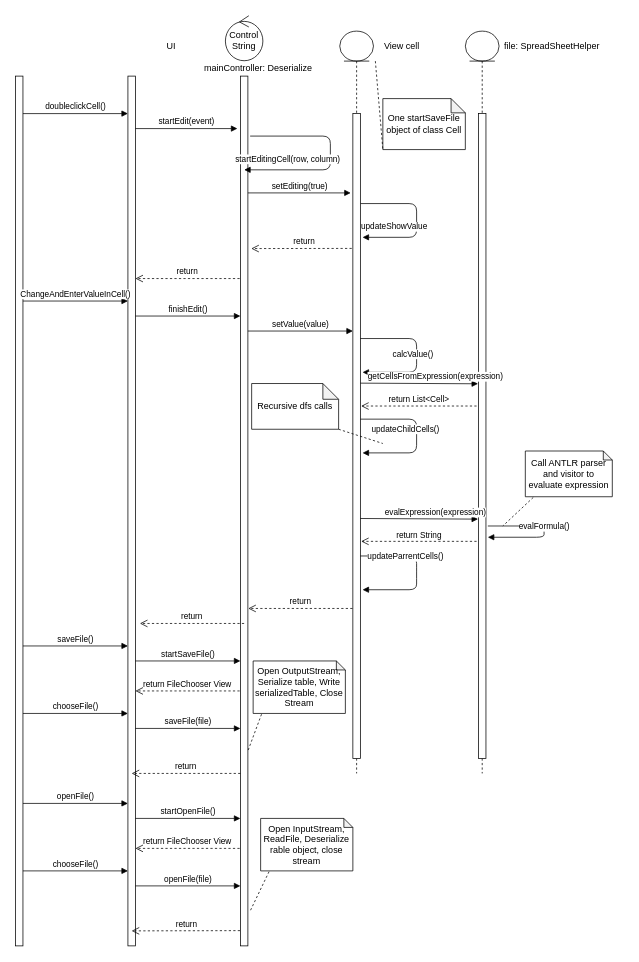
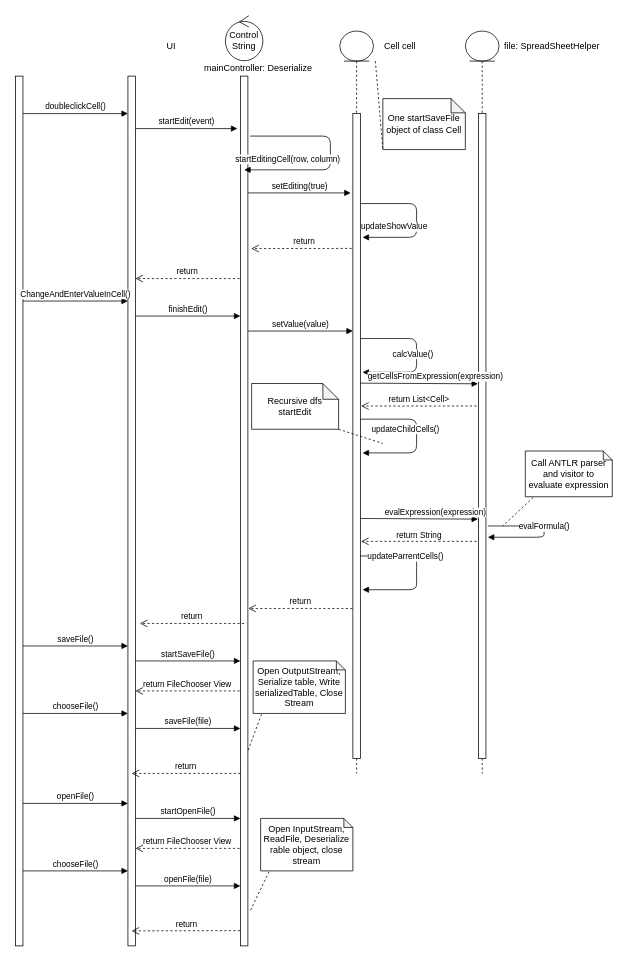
  <mxCell id="0" />
  <mxCell id="1" parent="0" />
  <mxCell id="2" value="" style="html=1;points=[];perimeter=orthogonalPerimeter;" parent="1" vertex="1"><mxGeometry x="20" y="101" width="10" height="1160" as="geometry" /></mxCell>
  <mxCell id="3" value="Control String" style="ellipse;shape=umlControl;whiteSpace=wrap;html=1;" parent="1" vertex="1"><mxGeometry x="300" y="20.5" width="50" height="60" as="geometry" /></mxCell>
  <mxCell id="4" value="" style="html=1;points=[];perimeter=orthogonalPerimeter;" parent="1" vertex="1"><mxGeometry x="170" y="101" width="10" height="1160" as="geometry" /></mxCell>
  <mxCell id="5" value="" style="html=1;points=[];perimeter=orthogonalPerimeter;" parent="1" vertex="1"><mxGeometry x="320" y="101" width="10" height="1160" as="geometry" /></mxCell>
  <mxCell id="6" value="UI&lt;br&gt;" style="text;html=1;resizable=0;points=[];autosize=1;align=left;verticalAlign=top;spacingTop=-4;" parent="1" vertex="1"><mxGeometry x="220" y="51" width="30" height="10" as="geometry" /></mxCell>
  <mxCell id="7" value="mainController: Deserialize" style="text;html=1;resizable=0;points=[];autosize=1;align=left;verticalAlign=top;spacingTop=-4;" parent="1" vertex="1"><mxGeometry x="270" y="80.5" width="180" height="10" as="geometry" /></mxCell>
  <mxCell id="8" value="doubleclickCell()" style="html=1;verticalAlign=bottom;endArrow=block;" parent="1" target="4" edge="1"><mxGeometry width="80" relative="1" as="geometry"><mxPoint x="30" y="151" as="sourcePoint" /><mxPoint x="110" y="151" as="targetPoint" /></mxGeometry></mxCell>
  <mxCell id="9" value="startEdit(event)" style="html=1;verticalAlign=bottom;endArrow=block;" parent="1" edge="1"><mxGeometry width="80" relative="1" as="geometry"><mxPoint x="180" y="171" as="sourcePoint" /><mxPoint x="316" y="171" as="targetPoint" /></mxGeometry></mxCell>
  <mxCell id="10" value="startEditingCell(row, column)" style="html=1;verticalAlign=bottom;endArrow=block;" parent="1" edge="1"><mxGeometry x="0.562" y="-5" width="80" relative="1" as="geometry"><mxPoint x="333" y="181" as="sourcePoint" /><mxPoint x="325" y="226" as="targetPoint" /><Array as="points"><mxPoint x="440" y="181" /><mxPoint x="440" y="226" /></Array><mxPoint as="offset" /></mxGeometry></mxCell>
  <mxCell id="11" value="setEditing(true)" style="html=1;verticalAlign=bottom;endArrow=block;entryX=-0.288;entryY=0.123;entryDx=0;entryDy=0;entryPerimeter=0;" parent="1" source="5" target="18" edge="1"><mxGeometry width="80" relative="1" as="geometry"><mxPoint x="340" y="301" as="sourcePoint" /><mxPoint x="450" y="301" as="targetPoint" /></mxGeometry></mxCell>
  <mxCell id="12" value="" style="shape=umlLifeline;participant=umlEntity;perimeter=lifelinePerimeter;whiteSpace=wrap;html=1;container=1;collapsible=0;recursiveResize=0;verticalAlign=top;spacingTop=36;labelBackgroundColor=#ffffff;outlineConnect=0;" parent="1" vertex="1"><mxGeometry x="452.5" y="41" width="45" height="990" as="geometry" /></mxCell>
  <mxCell id="13" value="One startSaveFile object of class Cell" style="shape=note;whiteSpace=wrap;html=1;backgroundOutline=1;darkOpacity=0.05;size=19;" parent="1" vertex="1"><mxGeometry x="510" y="131" width="110" height="68" as="geometry" /></mxCell>
  <mxCell id="14" value="" style="endArrow=none;dashed=1;html=1;entryX=0;entryY=1;entryDx=0;entryDy=0;entryPerimeter=0;" parent="1" target="13" edge="1"><mxGeometry width="50" height="50" relative="1" as="geometry"><mxPoint x="500" y="81" as="sourcePoint" /><mxPoint x="627.5" y="9" as="targetPoint" /></mxGeometry></mxCell>
- <mxCell id="15" value="View cell&lt;br&gt;" style="text;html=1;resizable=0;points=[];autosize=1;align=left;verticalAlign=top;spacingTop=-4;" parent="1" vertex="1"><mxGeometry x="510" y="51" width="60" height="10" as="geometry" /></mxCell>
+ <mxCell id="15" value="Cell cell&lt;br&gt;" style="text;html=1;resizable=0;points=[];autosize=1;align=left;verticalAlign=top;spacingTop=-4;" parent="1" vertex="1"><mxGeometry x="510" y="51" width="60" height="10" as="geometry" /></mxCell>
  <mxCell id="16" value="updateShowValue" style="html=1;verticalAlign=bottom;endArrow=block;entryX=1.291;entryY=0.133;entryDx=0;entryDy=0;entryPerimeter=0;" parent="1" edge="1"><mxGeometry x="0.562" y="-5" width="80" relative="1" as="geometry"><mxPoint x="480" y="271" as="sourcePoint" /><mxPoint x="482.91" y="316.02" as="targetPoint" /><Array as="points"><mxPoint x="555" y="271" /><mxPoint x="555" y="316" /></Array><mxPoint as="offset" /></mxGeometry></mxCell>
  <mxCell id="17" value="return" style="html=1;verticalAlign=bottom;endArrow=open;dashed=1;endSize=8;exitX=0;exitY=0.17;exitDx=0;exitDy=0;exitPerimeter=0;" parent="1" edge="1"><mxGeometry relative="1" as="geometry"><mxPoint x="474.5" y="330.8" as="sourcePoint" /><mxPoint x="334.5" y="331" as="targetPoint" /></mxGeometry></mxCell>
  <mxCell id="18" value="" style="html=1;points=[];perimeter=orthogonalPerimeter;" parent="1" vertex="1"><mxGeometry x="470" y="151" width="10" height="860" as="geometry" /></mxCell>
  <mxCell id="19" value="return" style="html=1;verticalAlign=bottom;endArrow=open;dashed=1;endSize=8;" parent="1" target="4" edge="1"><mxGeometry relative="1" as="geometry"><mxPoint x="319" y="371" as="sourcePoint" /><mxPoint x="180" y="341" as="targetPoint" /></mxGeometry></mxCell>
  <mxCell id="20" value="ChangeAndEnterValueInCell()&lt;br&gt;" style="html=1;verticalAlign=bottom;endArrow=block;" parent="1" edge="1"><mxGeometry width="80" relative="1" as="geometry"><mxPoint x="30" y="401" as="sourcePoint" /><mxPoint x="170" y="401" as="targetPoint" /></mxGeometry></mxCell>
  <mxCell id="21" value="setValue(value)" style="html=1;verticalAlign=bottom;endArrow=block;" parent="1" edge="1"><mxGeometry width="80" relative="1" as="geometry"><mxPoint x="330" y="441" as="sourcePoint" /><mxPoint x="470" y="441" as="targetPoint" /></mxGeometry></mxCell>
  <mxCell id="22" value="finishEdit()" style="html=1;verticalAlign=bottom;endArrow=block;" parent="1" edge="1"><mxGeometry width="80" relative="1" as="geometry"><mxPoint x="180" y="421" as="sourcePoint" /><mxPoint x="320" y="421" as="targetPoint" /></mxGeometry></mxCell>
  <mxCell id="23" value="calcValue()" style="html=1;verticalAlign=bottom;endArrow=block;entryX=1.291;entryY=0.133;entryDx=0;entryDy=0;entryPerimeter=0;" parent="1" edge="1"><mxGeometry x="0.093" y="-5" width="80" relative="1" as="geometry"><mxPoint x="480" y="451" as="sourcePoint" /><mxPoint x="482.91" y="496.02" as="targetPoint" /><Array as="points"><mxPoint x="555" y="451" /><mxPoint x="555" y="496" /></Array><mxPoint as="offset" /></mxGeometry></mxCell>
  <mxCell id="24" value="" style="shape=umlLifeline;participant=umlEntity;perimeter=lifelinePerimeter;whiteSpace=wrap;html=1;container=1;collapsible=0;recursiveResize=0;verticalAlign=top;spacingTop=36;labelBackgroundColor=#ffffff;outlineConnect=0;" parent="1" vertex="1"><mxGeometry x="620" y="41" width="45" height="990" as="geometry" /></mxCell>
  <mxCell id="25" value="" style="html=1;points=[];perimeter=orthogonalPerimeter;" parent="1" vertex="1"><mxGeometry x="637.5" y="151" width="10" height="860" as="geometry" /></mxCell>
  <mxCell id="26" value="file: SpreadSheetHelper&lt;br&gt;" style="text;html=1;resizable=0;points=[];autosize=1;align=left;verticalAlign=top;spacingTop=-4;" parent="1" vertex="1"><mxGeometry x="669.5" y="51" width="160" height="10" as="geometry" /></mxCell>
  <mxCell id="27" value="updateChildCells()" style="html=1;verticalAlign=bottom;endArrow=block;entryX=1.291;entryY=0.133;entryDx=0;entryDy=0;entryPerimeter=0;" parent="1" edge="1"><mxGeometry x="0.015" y="-15" width="80" relative="1" as="geometry"><mxPoint x="480" y="558.5" as="sourcePoint" /><mxPoint x="482.91" y="603.52" as="targetPoint" /><Array as="points"><mxPoint x="555" y="558.5" /><mxPoint x="555" y="603.5" /></Array><mxPoint as="offset" /></mxGeometry></mxCell>
  <mxCell id="28" value="evalFormula()" style="html=1;verticalAlign=bottom;endArrow=block;entryX=1.248;entryY=0.657;entryDx=0;entryDy=0;entryPerimeter=0;" parent="1" target="25" edge="1"><mxGeometry x="0.093" y="-5" width="80" relative="1" as="geometry"><mxPoint x="650" y="701" as="sourcePoint" /><mxPoint x="652.91" y="746.02" as="targetPoint" /><Array as="points"><mxPoint x="725" y="701" /><mxPoint x="725" y="716" /></Array><mxPoint as="offset" /></mxGeometry></mxCell>
- <mxCell id="29" value="Recursive dfs calls&lt;br&gt;" style="shape=note;whiteSpace=wrap;html=1;backgroundOutline=1;darkOpacity=0.05;size=21;" parent="1" vertex="1"><mxGeometry x="335" y="511" width="116" height="61" as="geometry" /></mxCell>
+ <mxCell id="29" value="Recursive dfs startEdit&lt;br&gt;" style="shape=note;whiteSpace=wrap;html=1;backgroundOutline=1;darkOpacity=0.05;size=21;" parent="1" vertex="1"><mxGeometry x="335" y="511" width="116" height="61" as="geometry" /></mxCell>
  <mxCell id="30" value="" style="endArrow=none;dashed=1;html=1;exitX=1;exitY=1;exitDx=0;exitDy=0;exitPerimeter=0;" parent="1" source="29" edge="1"><mxGeometry width="50" height="50" relative="1" as="geometry"><mxPoint x="520" y="671" as="sourcePoint" /><mxPoint x="510" y="591" as="targetPoint" /></mxGeometry></mxCell>
  <mxCell id="31" value="getCellsFromExpression(expression)" style="html=1;verticalAlign=bottom;endArrow=block;entryX=-0.054;entryY=0.419;entryDx=0;entryDy=0;entryPerimeter=0;" parent="1" target="25" edge="1"><mxGeometry x="0.274" width="80" relative="1" as="geometry"><mxPoint x="480" y="510.5" as="sourcePoint" /><mxPoint x="620" y="510.5" as="targetPoint" /><mxPoint as="offset" /></mxGeometry></mxCell>
  <mxCell id="32" value="return List&amp;lt;Cell&amp;gt;" style="html=1;verticalAlign=bottom;endArrow=open;dashed=1;endSize=8;" parent="1" edge="1"><mxGeometry relative="1" as="geometry"><mxPoint x="635" y="541" as="sourcePoint" /><mxPoint x="481" y="541" as="targetPoint" /></mxGeometry></mxCell>
  <mxCell id="33" value="evalExpression(expression)" style="html=1;verticalAlign=bottom;endArrow=block;entryX=-0.054;entryY=0.419;entryDx=0;entryDy=0;entryPerimeter=0;" parent="1" edge="1"><mxGeometry x="0.274" width="80" relative="1" as="geometry"><mxPoint x="480" y="691" as="sourcePoint" /><mxPoint x="636.96" y="691.84" as="targetPoint" /><mxPoint as="offset" /></mxGeometry></mxCell>
  <mxCell id="34" value="return String" style="html=1;verticalAlign=bottom;endArrow=open;dashed=1;endSize=8;" parent="1" edge="1"><mxGeometry relative="1" as="geometry"><mxPoint x="635" y="721.5" as="sourcePoint" /><mxPoint x="481" y="721.5" as="targetPoint" /></mxGeometry></mxCell>
  <mxCell id="35" value="updateParrentCells()" style="html=1;verticalAlign=bottom;endArrow=block;entryX=1.291;entryY=0.133;entryDx=0;entryDy=0;entryPerimeter=0;" parent="1" edge="1"><mxGeometry x="-0.115" y="-15" width="80" relative="1" as="geometry"><mxPoint x="480" y="741" as="sourcePoint" /><mxPoint x="482.91" y="786.02" as="targetPoint" /><Array as="points"><mxPoint x="555" y="741" /><mxPoint x="555" y="761" /><mxPoint x="555" y="786" /></Array><mxPoint as="offset" /></mxGeometry></mxCell>
  <mxCell id="36" value="return" style="html=1;verticalAlign=bottom;endArrow=open;dashed=1;endSize=8;" parent="1" edge="1"><mxGeometry relative="1" as="geometry"><mxPoint x="469.5" y="811" as="sourcePoint" /><mxPoint x="330.5" y="811" as="targetPoint" /></mxGeometry></mxCell>
  <mxCell id="37" value="return" style="html=1;verticalAlign=bottom;endArrow=open;dashed=1;endSize=8;" parent="1" edge="1"><mxGeometry relative="1" as="geometry"><mxPoint x="325" y="831" as="sourcePoint" /><mxPoint x="186" y="831" as="targetPoint" /></mxGeometry></mxCell>
  <mxCell id="38" value="Call ANTLR parser and visitor to evaluate expression" style="shape=note;whiteSpace=wrap;html=1;backgroundOutline=1;darkOpacity=0.05;size=12;" parent="1" vertex="1"><mxGeometry x="700" y="601" width="116" height="61" as="geometry" /></mxCell>
  <mxCell id="39" value="" style="endArrow=none;dashed=1;html=1;exitX=0.091;exitY=1.015;exitDx=0;exitDy=0;exitPerimeter=0;" parent="1" source="38" edge="1"><mxGeometry width="50" height="50" relative="1" as="geometry"><mxPoint x="915" y="696" as="sourcePoint" /><mxPoint x="670" y="701" as="targetPoint" /></mxGeometry></mxCell>
  <mxCell id="40" value="saveFile()" style="html=1;verticalAlign=bottom;endArrow=block;" parent="1" edge="1"><mxGeometry width="80" relative="1" as="geometry"><mxPoint x="30" y="861" as="sourcePoint" /><mxPoint x="170" y="861" as="targetPoint" /></mxGeometry></mxCell>
  <mxCell id="41" value="startSaveFile()" style="html=1;verticalAlign=bottom;endArrow=block;" parent="1" edge="1"><mxGeometry width="80" relative="1" as="geometry"><mxPoint x="180" y="881" as="sourcePoint" /><mxPoint x="320" y="881" as="targetPoint" /></mxGeometry></mxCell>
  <mxCell id="42" value="return FileChooser View" style="html=1;verticalAlign=bottom;endArrow=open;dashed=1;endSize=8;" parent="1" edge="1"><mxGeometry relative="1" as="geometry"><mxPoint x="319" y="921" as="sourcePoint" /><mxPoint x="180" y="921" as="targetPoint" /></mxGeometry></mxCell>
  <mxCell id="43" value="chooseFile()" style="html=1;verticalAlign=bottom;endArrow=block;" parent="1" edge="1"><mxGeometry width="80" relative="1" as="geometry"><mxPoint x="30" y="951" as="sourcePoint" /><mxPoint x="170" y="951" as="targetPoint" /></mxGeometry></mxCell>
  <mxCell id="44" value="saveFile(file)" style="html=1;verticalAlign=bottom;endArrow=block;" parent="1" edge="1"><mxGeometry width="80" relative="1" as="geometry"><mxPoint x="180" y="971" as="sourcePoint" /><mxPoint x="320" y="971" as="targetPoint" /></mxGeometry></mxCell>
  <mxCell id="45" value="Open OutputStream, Serialize table, Write serializedTable, Close Stream" style="shape=note;whiteSpace=wrap;html=1;backgroundOutline=1;darkOpacity=0.05;size=12;" parent="1" vertex="1"><mxGeometry x="337" y="881" width="123" height="70" as="geometry" /></mxCell>
  <mxCell id="46" value="" style="endArrow=none;dashed=1;html=1;exitX=0.091;exitY=1.015;exitDx=0;exitDy=0;exitPerimeter=0;" parent="1" source="45" edge="1"><mxGeometry width="50" height="50" relative="1" as="geometry"><mxPoint x="575" y="996" as="sourcePoint" /><mxPoint x="330" y="1001" as="targetPoint" /></mxGeometry></mxCell>
  <mxCell id="47" value="return" style="html=1;verticalAlign=bottom;endArrow=open;dashed=1;endSize=8;" parent="1" edge="1"><mxGeometry relative="1" as="geometry"><mxPoint x="320" y="1031" as="sourcePoint" /><mxPoint x="175" y="1031" as="targetPoint" /></mxGeometry></mxCell>
  <mxCell id="48" value="openFile()" style="html=1;verticalAlign=bottom;endArrow=block;" parent="1" edge="1"><mxGeometry width="80" relative="1" as="geometry"><mxPoint x="30" y="1071" as="sourcePoint" /><mxPoint x="170" y="1071" as="targetPoint" /></mxGeometry></mxCell>
  <mxCell id="49" value="startOpenFile()" style="html=1;verticalAlign=bottom;endArrow=block;" parent="1" edge="1"><mxGeometry width="80" relative="1" as="geometry"><mxPoint x="180" y="1091" as="sourcePoint" /><mxPoint x="320" y="1091" as="targetPoint" /></mxGeometry></mxCell>
  <mxCell id="50" value="return FileChooser View" style="html=1;verticalAlign=bottom;endArrow=open;dashed=1;endSize=8;" parent="1" edge="1"><mxGeometry relative="1" as="geometry"><mxPoint x="319" y="1131" as="sourcePoint" /><mxPoint x="180" y="1131" as="targetPoint" /></mxGeometry></mxCell>
  <mxCell id="51" value="chooseFile()" style="html=1;verticalAlign=bottom;endArrow=block;" parent="1" edge="1"><mxGeometry width="80" relative="1" as="geometry"><mxPoint x="30" y="1161" as="sourcePoint" /><mxPoint x="170" y="1161" as="targetPoint" /></mxGeometry></mxCell>
  <mxCell id="52" value="openFile(file)" style="html=1;verticalAlign=bottom;endArrow=block;" parent="1" edge="1"><mxGeometry width="80" relative="1" as="geometry"><mxPoint x="180" y="1181" as="sourcePoint" /><mxPoint x="320" y="1181" as="targetPoint" /></mxGeometry></mxCell>
  <mxCell id="53" value="return" style="html=1;verticalAlign=bottom;endArrow=open;dashed=1;endSize=8;exitX=-0.05;exitY=0.989;exitDx=0;exitDy=0;exitPerimeter=0;" parent="1" edge="1"><mxGeometry relative="1" as="geometry"><mxPoint x="319.5" y="1240.66" as="sourcePoint" /><mxPoint x="175" y="1241" as="targetPoint" /></mxGeometry></mxCell>
  <mxCell id="54" value="Open InputStream, ReadFile, Deserialize rable object, close stream" style="shape=note;whiteSpace=wrap;html=1;backgroundOutline=1;darkOpacity=0.05;size=12;" parent="1" vertex="1"><mxGeometry x="347" y="1091" width="123" height="70" as="geometry" /></mxCell>
  <mxCell id="55" value="" style="endArrow=none;dashed=1;html=1;exitX=0.091;exitY=1.015;exitDx=0;exitDy=0;exitPerimeter=0;entryX=1.299;entryY=0.96;entryDx=0;entryDy=0;entryPerimeter=0;" parent="1" source="54" target="5" edge="1"><mxGeometry width="50" height="50" relative="1" as="geometry"><mxPoint x="585" y="1206" as="sourcePoint" /><mxPoint x="340" y="1211" as="targetPoint" /></mxGeometry></mxCell>
